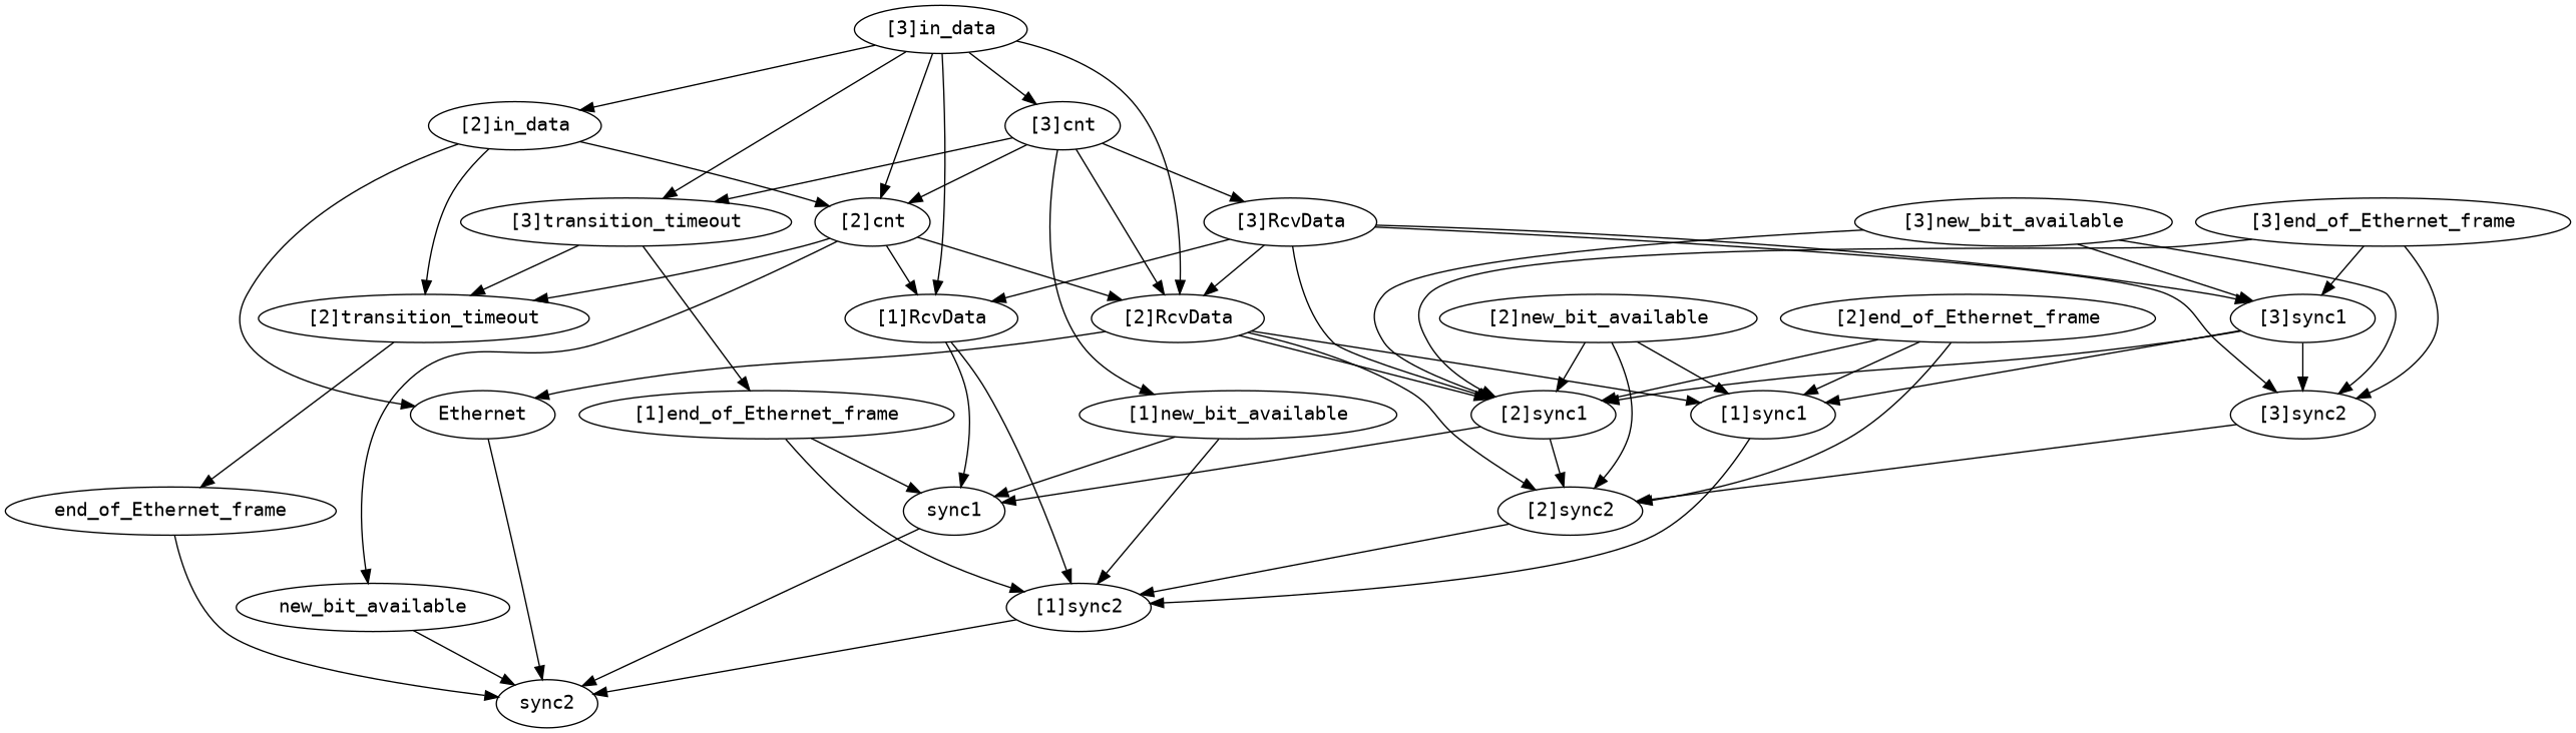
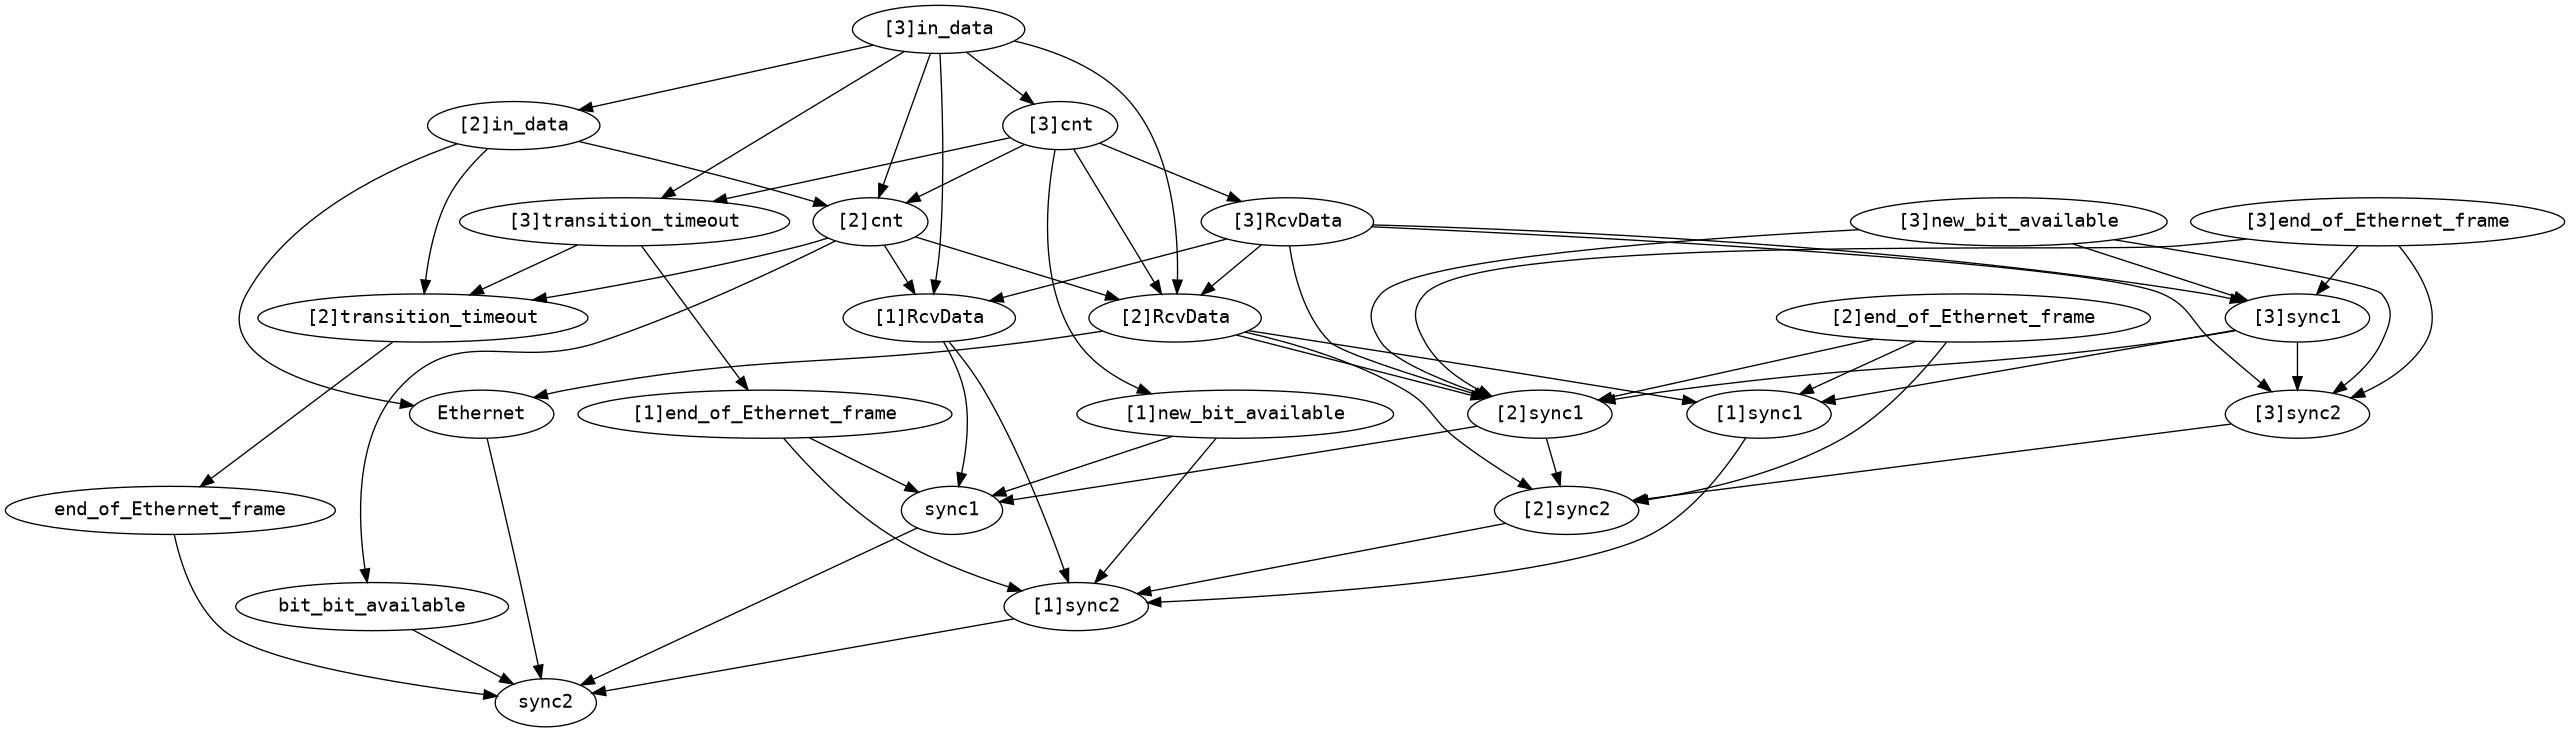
  strict digraph {
    fontname="DejaVu Sans Mono"
    node [complexity=9 fontname="DejaVu Sans Mono"]
    edge [fontname="DejaVu Sans Mono"]
    "[3]RcvData" [complexity=12 importance=0.351588124283 rank=0.0292990103569]
    "[2]sync1" [complexity=14 importance=4.58816635589 rank=0.327726168278]
    "[2]RcvData" [importance=0.282425456275 rank=0.0313806062528]
    "[1]RcvData" [complexity=10 importance=0.933763389566 rank=0.0933763389566]
    "[3]sync2" [complexity=16 importance=22.4796187605 rank=1.40497617253]
    "[3]sync1" [complexity=18 importance=22.6006813884 rank=1.25559341046]
    "[2]sync2" [complexity=12 importance=4.46710372805 rank=0.372258644004]
    sync1 [complexity=6 importance=0.265162748098 rank=0.0441937913497]
    "[1]sync1" [complexity=10 importance=0.985663349397 rank=0.0985663349397]
    n10 [complexity=6 importance=0.213262788267 label=Ethernet rank=0.0355437980446]
    "[1]sync2" [complexity=8 importance=0.864600721558 rank=0.108075090195]
    sync2 [complexity=4 importance=0.14410012026 rank=0.0360250300649]
    "[3]new_bit_available" [complexity=17 importance=67.4979409656 rank=3.97046711562]
-   "[2]new_bit_available" [complexity=13 importance=13.4603958682 rank=1.03541506679]
    "[2]end_of_Ethernet_frame" [complexity=13 importance=17.9357200107 rank=1.37967077006]
    "[1]new_bit_available" [importance=2.65288684873 rank=0.294765205415]
    "[2]transition_timeout" [complexity=7 importance=0.739268566729 rank=0.105609795247]
    end_of_Ethernet_frame [complexity=5 importance=0.643705579555 rank=0.128741115911]
    "[3]transition_timeout" [importance=0.834831553903 rank=0.0927590615447]
    "[1]end_of_Ethernet_frame" [importance=3.52570798475 rank=0.391745331639]
    "[3]in_data" [complexity=15 importance=2.51014680498 rank=0.167343120332]
    "[3]cnt" [complexity=12 importance=1.21397098851 rank=0.101164249043]
    "[2]cnt" [complexity=7 importance=0.568452011117 rank=0.0812074301596]
    "[2]in_data" [complexity=10 importance=1.21910885019 rank=0.121910885019]
-   new_bit_available [complexity=5 importance=0.491385044838 rank=0.0982770089676]
+   new_bit_available [complexity=5 importance=0.491385044838 rank=0.0982770089676 label=bit_bit_available]
    "[3]end_of_Ethernet_frame" [complexity=17 importance=89.9857801406 rank=5.29328118474]
    "[3]RcvData" -> "[2]sync1"
    "[3]RcvData" -> "[2]RcvData"
    "[3]RcvData" -> "[1]RcvData"
    "[3]RcvData" -> "[3]sync2"
    "[3]RcvData" -> "[3]sync1"
    "[2]sync1" -> "[2]sync2"
    "[2]sync1" -> sync1
    "[2]RcvData" -> "[2]sync1"
    "[2]RcvData" -> "[2]sync2"
    "[2]RcvData" -> "[1]sync1"
    "[2]RcvData" -> n10
    "[1]RcvData" -> sync1
    "[1]RcvData" -> "[1]sync2"
    "[3]sync2" -> "[2]sync2"
    "[3]sync1" -> "[2]sync1"
    "[3]sync1" -> "[3]sync2"
    "[3]sync1" -> "[1]sync1"
    "[2]sync2" -> "[1]sync2"
    sync1 -> sync2
    "[1]sync1" -> "[1]sync2"
    n10 -> sync2
    "[1]sync2" -> sync2
    "[3]new_bit_available" -> "[2]sync1"
    "[3]new_bit_available" -> "[3]sync2"
    "[3]new_bit_available" -> "[3]sync1"
-   "[2]new_bit_available" -> "[2]sync1"
-   "[2]new_bit_available" -> "[2]sync2"
-   "[2]new_bit_available" -> "[1]sync1"
    "[2]end_of_Ethernet_frame" -> "[2]sync1"
    "[2]end_of_Ethernet_frame" -> "[2]sync2"
    "[2]end_of_Ethernet_frame" -> "[1]sync1"
    "[1]new_bit_available" -> sync1
    "[1]new_bit_available" -> "[1]sync2"
    "[2]transition_timeout" -> end_of_Ethernet_frame
    end_of_Ethernet_frame -> sync2
    "[3]transition_timeout" -> "[2]transition_timeout"
    "[3]transition_timeout" -> "[1]end_of_Ethernet_frame"
    "[1]end_of_Ethernet_frame" -> sync1
    "[1]end_of_Ethernet_frame" -> "[1]sync2"
    "[3]in_data" -> "[2]RcvData"
    "[3]in_data" -> "[1]RcvData"
    "[3]in_data" -> "[3]transition_timeout"
    "[3]in_data" -> "[3]cnt"
    "[3]in_data" -> "[2]cnt"
    "[3]in_data" -> "[2]in_data"
    "[3]cnt" -> "[3]RcvData"
    "[3]cnt" -> "[2]RcvData"
    "[3]cnt" -> "[1]new_bit_available"
    "[3]cnt" -> "[3]transition_timeout"
    "[3]cnt" -> "[2]cnt"
    "[2]cnt" -> "[2]RcvData"
    "[2]cnt" -> "[1]RcvData"
    "[2]cnt" -> "[2]transition_timeout"
    "[2]cnt" -> new_bit_available
    "[2]in_data" -> n10
    "[2]in_data" -> "[2]transition_timeout"
    "[2]in_data" -> "[2]cnt"
    new_bit_available -> sync2
    "[3]end_of_Ethernet_frame" -> "[2]sync1"
    "[3]end_of_Ethernet_frame" -> "[3]sync2"
    "[3]end_of_Ethernet_frame" -> "[3]sync1"
  }
